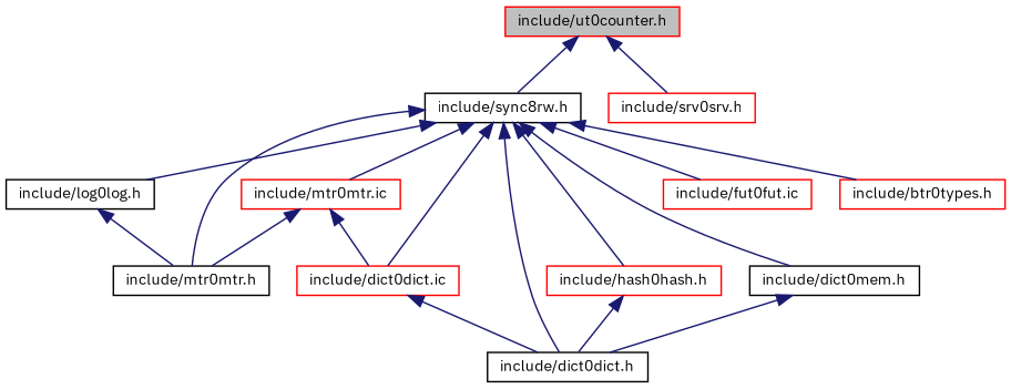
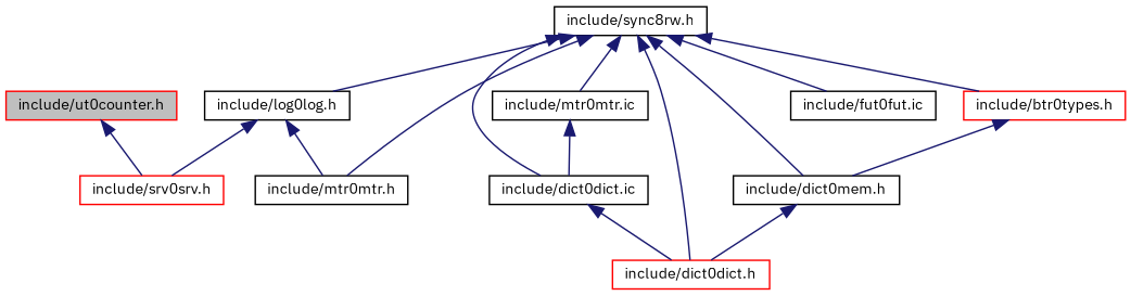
  digraph {
    fontname="IBM Plex Sans"
    node [color=red fontname="IBM Plex Sans" fontsize=10 shape=record]
    edge [color=midnightblue dir=back fontname="IBM Plex Sans" fontsize=10 labelfontname=FreeSans labelfontsize=10 style=solid]
    n1 [fillcolor=grey75 fontcolor=black height=0.2 label="include/ut0counter.h" style=filled width=0.4]
    n2 [color=black height=0.2 label="include/sync8rw.h" width=0.4]
    n3 [height=0.2 label="include/srv0srv.h" width=0.4]
    n4 [color=black height=0.2 label="include/log0log.h" width=0.4]
    n5 [color=black height=0.2 label="include/mtr0mtr.h" width=0.4]
-   n6 [height=0.2 label="include/dict0dict.ic" width=0.4]
-   n7 [color=black height=0.2 label="include/dict0dict.h" width=0.4]
-   n8 [height=0.2 label="include/mtr0mtr.ic" width=0.4]
-   n9 [height=0.2 label="include/hash0hash.h" width=0.4]
+   n6 [color=black height=0.2 label="include/dict0dict.ic" width=0.4]
+   n7 [height=0.2 label="include/dict0dict.h" width=0.4]
+   n8 [color=black height=0.2 label="include/mtr0mtr.ic" width=0.4]
    n10 [color=black height=0.2 label="include/dict0mem.h" width=0.4]
-   n11 [height=0.2 label="include/fut0fut.ic" width=0.4]
+   n11 [color=black height=0.2 label="include/fut0fut.ic" width=0.4]
    n12 [height=0.2 label="include/btr0types.h" width=0.4]
-   n1 -> n2
    n1 -> n3
    n2 -> n4
    n2 -> n5
    n2 -> n6
    n2 -> n7
    n2 -> n8
-   n2 -> n9
    n2 -> n10
    n2 -> n11
    n2 -> n12
+   n4 -> n3
    n4 -> n5
    n6 -> n7
-   n8 -> n5
    n8 -> n6
-   n9 -> n7
    n10 -> n7
+   n12 -> n10
  }
